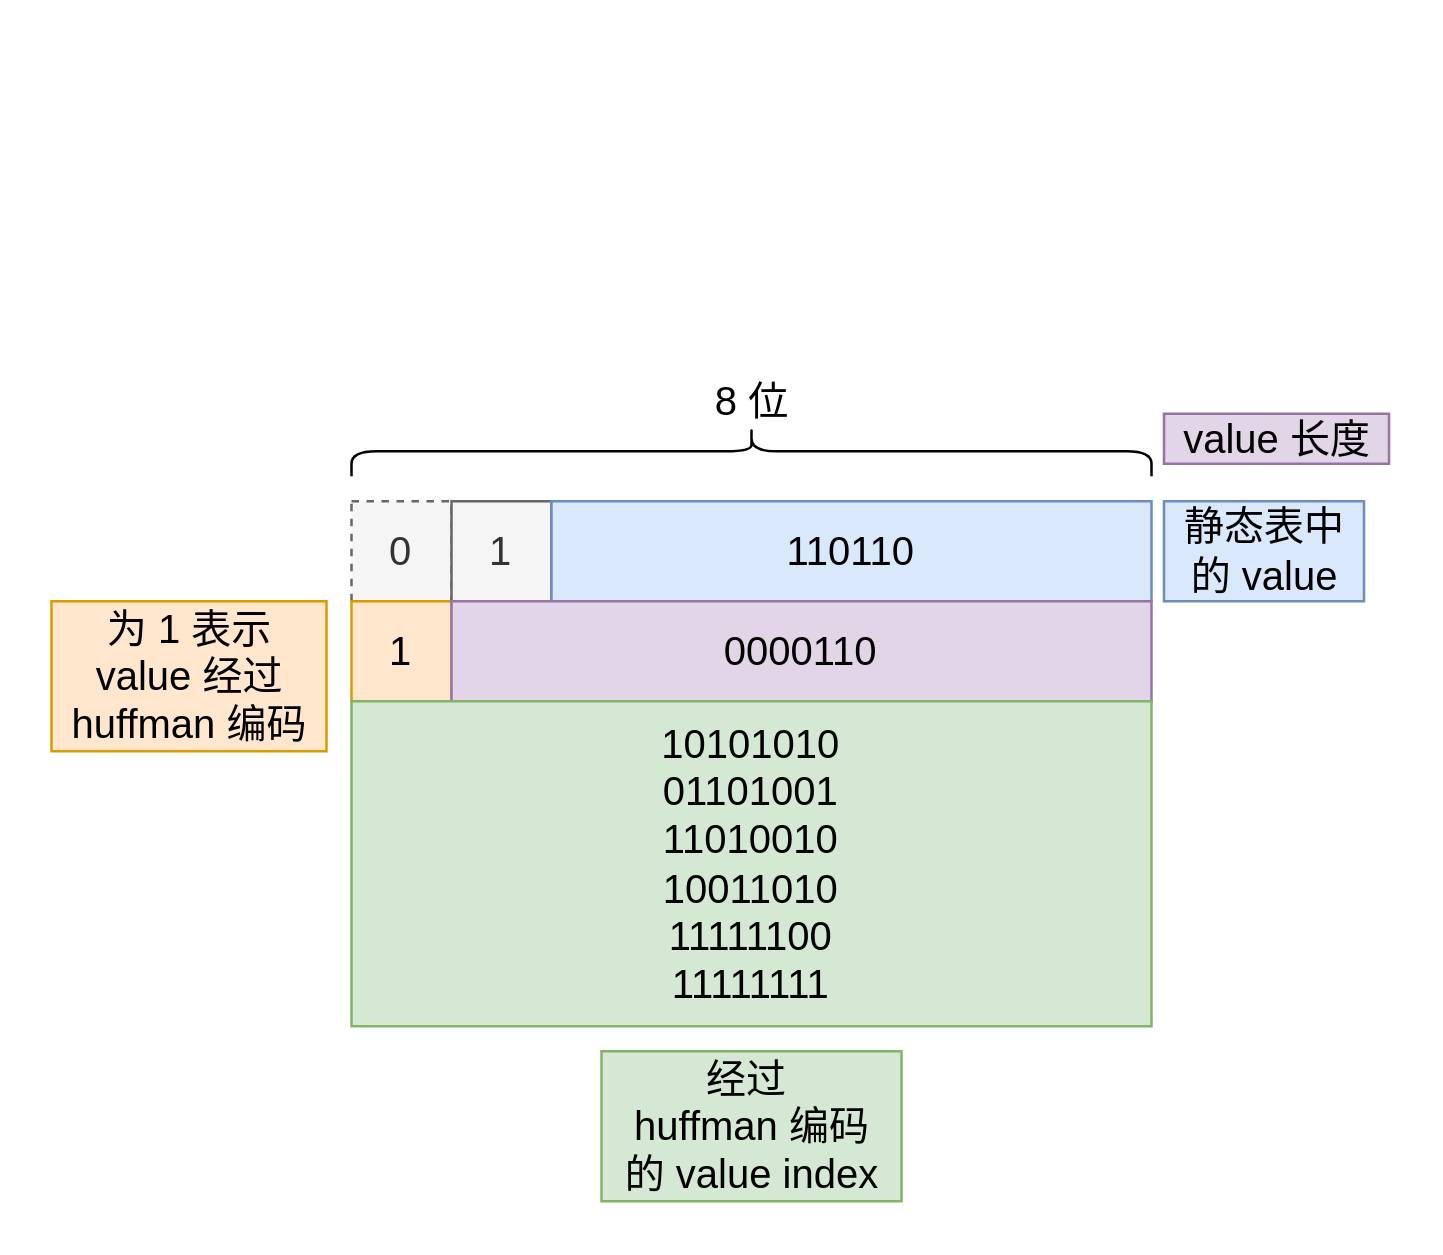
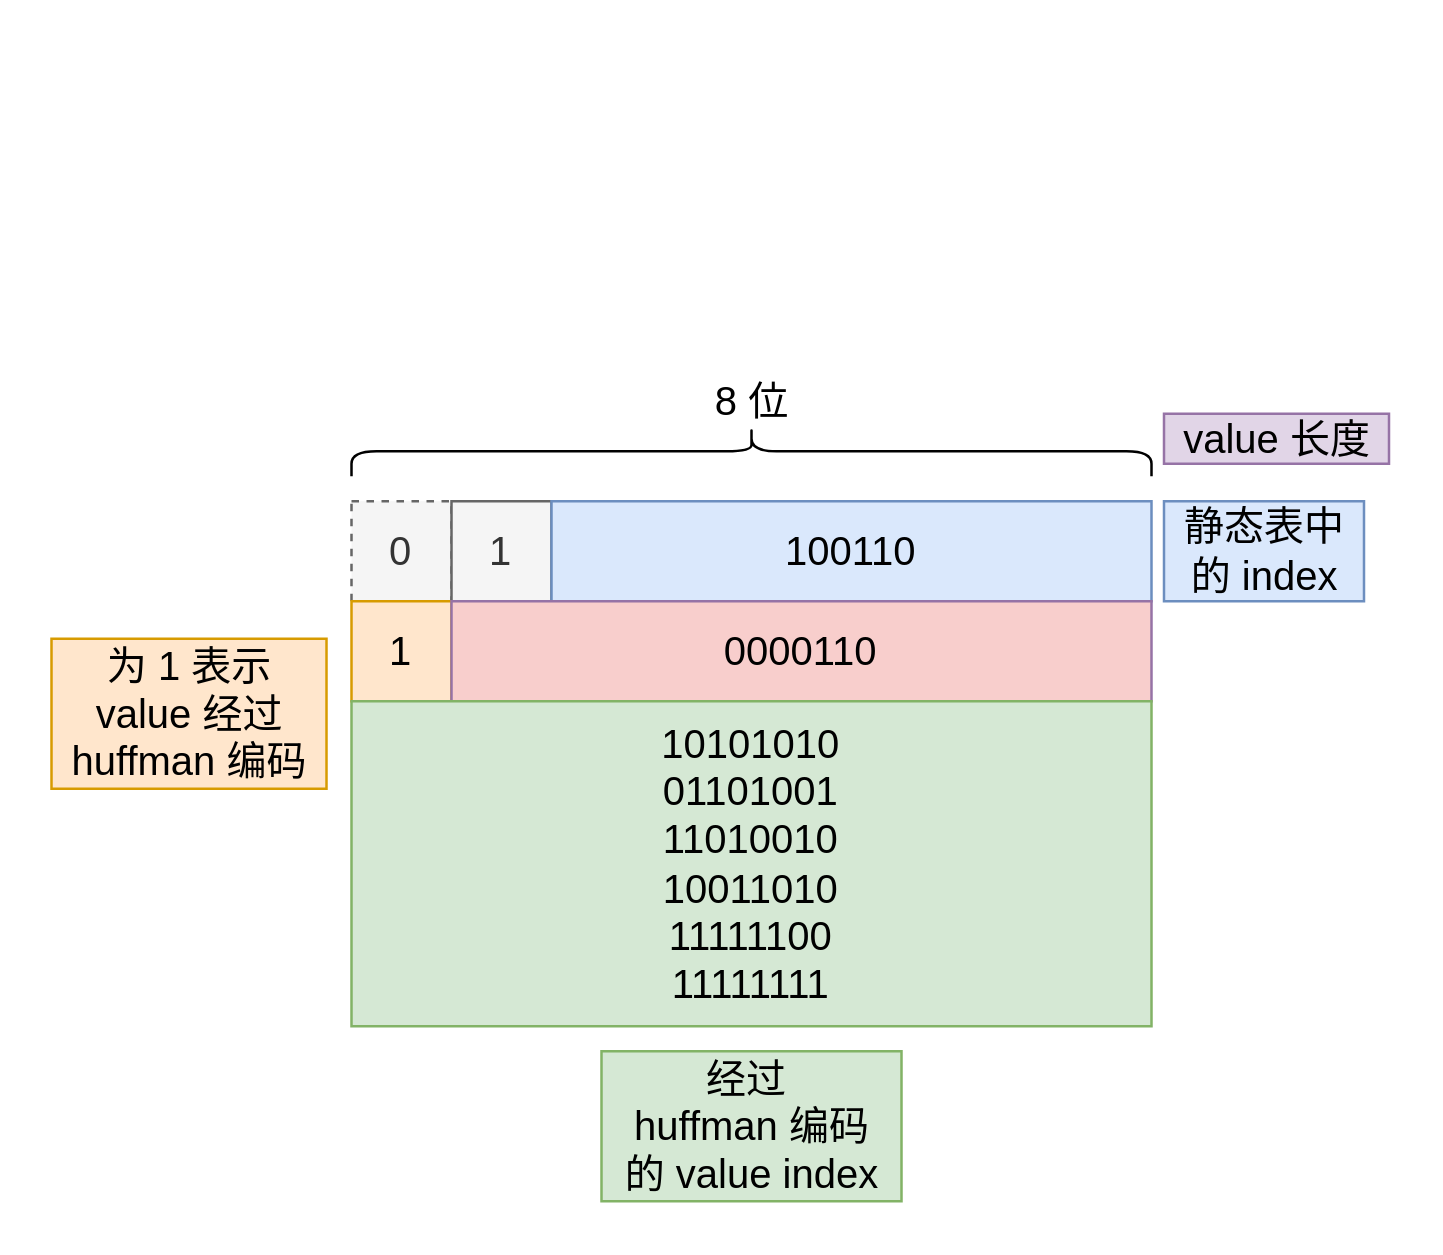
  <mxCell id="0" />
  <mxCell id="1" parent="0" />
  <mxCell id="2" value="0" style="rounded=0;whiteSpace=wrap;html=1;fontSize=16;fillColor=#f5f5f5;strokeColor=#666666;fontColor=#333333;dashed=1;" vertex="1" parent="1"><mxGeometry x="140" y="200" width="40" height="40" as="geometry" /></mxCell>
  <mxCell id="3" value="1" style="rounded=0;whiteSpace=wrap;html=1;fontSize=16;fillColor=#f5f5f5;strokeColor=#666666;fontColor=#333333;" vertex="1" parent="1"><mxGeometry x="180" y="200" width="40" height="40" as="geometry" /></mxCell>
- <mxCell id="4" value="110110" style="rounded=0;whiteSpace=wrap;html=1;fontSize=16;fillColor=#dae8fc;strokeColor=#6c8ebf;" vertex="1" parent="1"><mxGeometry x="220" y="200" width="240" height="40" as="geometry" /></mxCell>
+ <mxCell id="4" value="100110" style="rounded=0;whiteSpace=wrap;html=1;fontSize=16;fillColor=#dae8fc;strokeColor=#6c8ebf;" vertex="1" parent="1"><mxGeometry x="220" y="200" width="240" height="40" as="geometry" /></mxCell>
  <mxCell id="5" value="1" style="rounded=0;whiteSpace=wrap;html=1;fontSize=16;fillColor=#ffe6cc;strokeColor=#d79b00;" vertex="1" parent="1"><mxGeometry x="140" y="240" width="40" height="40" as="geometry" /></mxCell>
- <mxCell id="6" value="0000110" style="rounded=0;whiteSpace=wrap;html=1;fontSize=16;fillColor=#e1d5e7;strokeColor=#9673a6;" vertex="1" parent="1"><mxGeometry x="180" y="240" width="280" height="40" as="geometry" /></mxCell>
+ <mxCell id="6" value="0000110" style="rounded=0;whiteSpace=wrap;html=1;fontSize=16;fillColor=#f8cecc;strokeColor=#9673a6;" vertex="1" parent="1"><mxGeometry x="180" y="240" width="280" height="40" as="geometry" /></mxCell>
  <mxCell id="7" value="10101010 &lt;br&gt;01101001 &lt;br&gt;11010010 &lt;br&gt;10011010 &lt;br&gt;11111100 &lt;br&gt;11111111" style="rounded=0;whiteSpace=wrap;html=1;fontSize=16;fillColor=#d5e8d4;strokeColor=#82b366;" vertex="1" parent="1"><mxGeometry x="140" y="280" width="320" height="130" as="geometry" /></mxCell>
  <mxCell id="8" value="" style="shape=curlyBracket;whiteSpace=wrap;html=1;rounded=1;fontSize=16;rotation=90;" vertex="1" parent="1"><mxGeometry x="290" y="20" width="20" height="320" as="geometry" /></mxCell>
  <mxCell id="9" value="8 位" style="text;html=1;align=center;verticalAlign=middle;resizable=0;points=[];autosize=1;fontSize=16;" vertex="1" parent="1"><mxGeometry x="280" y="150" width="40" height="20" as="geometry" /></mxCell>
- <mxCell id="10" value="静态表中&lt;br&gt;的 value" style="text;html=1;align=center;verticalAlign=middle;resizable=0;points=[];autosize=1;fontSize=16;fillColor=#dae8fc;strokeColor=#6c8ebf;" vertex="1" parent="1"><mxGeometry x="465" y="200" width="80" height="40" as="geometry" /></mxCell>
+ <mxCell id="10" value="静态表中&lt;br&gt;的 index" style="text;html=1;align=center;verticalAlign=middle;resizable=0;points=[];autosize=1;fontSize=16;fillColor=#dae8fc;strokeColor=#6c8ebf;" vertex="1" parent="1"><mxGeometry x="465" y="200" width="80" height="40" as="geometry" /></mxCell>
  <mxCell id="11" value="value 长度" style="text;html=1;align=center;verticalAlign=middle;resizable=0;points=[];autosize=1;fontSize=16;fillColor=#e1d5e7;strokeColor=#9673a6;" vertex="1" parent="1"><mxGeometry x="465" y="165" width="90" height="20" as="geometry" /></mxCell>
  <mxCell id="12" value="经过&amp;nbsp;&lt;br&gt;huffman 编码&lt;br&gt;的 value index" style="text;html=1;align=center;verticalAlign=middle;resizable=0;points=[];autosize=1;fontSize=16;fillColor=#d5e8d4;strokeColor=#82b366;" vertex="1" parent="1"><mxGeometry x="240" y="420" width="120" height="60" as="geometry" /></mxCell>
- <mxCell id="13" value="为 1 表示 &lt;br&gt;value 经过 &lt;br&gt;huffman 编码" style="text;html=1;align=center;verticalAlign=middle;resizable=0;points=[];autosize=1;fontSize=16;fillColor=#ffe6cc;strokeColor=#d79b00;" vertex="1" parent="1"><mxGeometry y="240" width="110" height="60" as="geometry" x="20" /></mxCell>
+ <mxCell id="13" value="为 1 表示 &lt;br&gt;value 经过 &lt;br&gt;huffman 编码" style="text;html=1;align=center;verticalAlign=middle;resizable=0;points=[];autosize=1;fontSize=16;fillColor=#ffe6cc;strokeColor=#d79b00;" vertex="1" parent="1"><mxGeometry x="20" y="255" width="110" height="60" as="geometry" /></mxCell>
